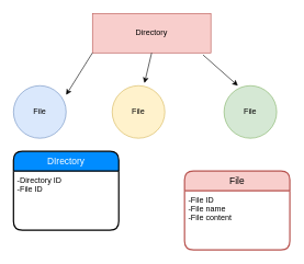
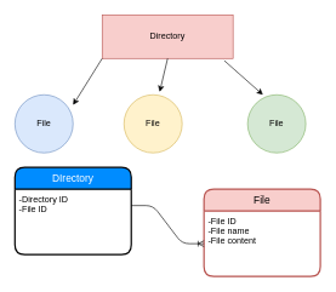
  <mxCell id="0" />
  <mxCell id="1" parent="0" />
  <mxCell id="2" value="Directory" style="rounded=0;whiteSpace=wrap;html=1;fillColor=#f8cecc;strokeColor=#b85450;" vertex="1" parent="1"><mxGeometry x="140" y="20" width="180" height="60" as="geometry" /></mxCell>
  <mxCell id="3" value="File" style="ellipse;whiteSpace=wrap;html=1;aspect=fixed;fillColor=#dae8fc;strokeColor=#6c8ebf;" vertex="1" parent="1"><mxGeometry x="20" y="130" width="80" height="80" as="geometry" /></mxCell>
  <mxCell id="4" value="File" style="ellipse;whiteSpace=wrap;html=1;aspect=fixed;fillColor=#fff2cc;strokeColor=#d6b656;" vertex="1" parent="1"><mxGeometry x="170" y="130" width="80" height="80" as="geometry" /></mxCell>
  <mxCell id="5" value="File" style="ellipse;whiteSpace=wrap;html=1;aspect=fixed;fillColor=#d5e8d4;strokeColor=#82b366;" vertex="1" parent="1"><mxGeometry x="340" y="130" width="80" height="80" as="geometry" /></mxCell>
  <mxCell id="6" value="" style="endArrow=classic;html=1;" edge="1" parent="1"><mxGeometry width="50" height="50" relative="1" as="geometry"><mxPoint x="140" y="80" as="sourcePoint" /><mxPoint x="100" y="144" as="targetPoint" /></mxGeometry></mxCell>
  <mxCell id="7" value="" style="endArrow=classic;html=1;exitX=0.5;exitY=1;exitDx=0;exitDy=0;entryX=0.613;entryY=-0.05;entryDx=0;entryDy=0;entryPerimeter=0;" edge="1" parent="1" source="2" target="4"><mxGeometry width="50" height="50" relative="1" as="geometry"><mxPoint x="150" y="90" as="sourcePoint" /><mxPoint x="110" y="154" as="targetPoint" /></mxGeometry></mxCell>
  <mxCell id="8" value="" style="endArrow=classic;html=1;exitX=0.933;exitY=1.05;exitDx=0;exitDy=0;exitPerimeter=0;entryX=0.263;entryY=0;entryDx=0;entryDy=0;entryPerimeter=0;" edge="1" parent="1" source="2" target="5"><mxGeometry width="50" height="50" relative="1" as="geometry"><mxPoint x="160" y="100" as="sourcePoint" /><mxPoint x="120" y="164" as="targetPoint" /></mxGeometry></mxCell>
  <mxCell id="9" value="DIrectory" style="swimlane;childLayout=stackLayout;horizontal=1;startSize=30;horizontalStack=0;fillColor=#008cff;fontColor=#FFFFFF;rounded=1;fontSize=14;fontStyle=0;strokeWidth=2;resizeParent=0;resizeLast=1;shadow=0;dashed=0;align=center;" vertex="1" parent="1"><mxGeometry x="20" y="230" width="160" height="120" as="geometry" /></mxCell>
  <mxCell id="10" value="-Directory ID&#10;-File ID&#10;" style="align=left;strokeColor=none;fillColor=none;spacingLeft=4;fontSize=12;verticalAlign=top;resizable=0;rotatable=0;part=1;" vertex="1" parent="9"><mxGeometry y="30" width="160" height="90" as="geometry" /></mxCell>
  <mxCell id="11" value="File" style="swimlane;childLayout=stackLayout;horizontal=1;startSize=30;horizontalStack=0;fillColor=#f8cecc;rounded=1;fontSize=14;fontStyle=0;strokeWidth=2;resizeParent=0;resizeLast=1;shadow=0;dashed=0;align=center;strokeColor=#b85450;" vertex="1" parent="1"><mxGeometry x="280" y="260" width="160" height="120" as="geometry" /></mxCell>
  <mxCell id="12" value="-File ID&#10;-File name&#10;-File content" style="align=left;strokeColor=none;fillColor=none;spacingLeft=4;fontSize=12;verticalAlign=top;resizable=0;rotatable=0;part=1;" vertex="1" parent="11"><mxGeometry y="30" width="160" height="90" as="geometry" /></mxCell>
+ <mxCell id="13" value="" style="edgeStyle=entityRelationEdgeStyle;fontSize=12;html=1;endArrow=ERoneToMany;exitX=1;exitY=0.25;exitDx=0;exitDy=0;entryX=0;entryY=0.5;entryDx=0;entryDy=0;" edge="1" parent="1" source="10" target="12"><mxGeometry width="100" height="100" relative="1" as="geometry"><mxPoint x="20" y="500" as="sourcePoint" /><mxPoint x="120" y="400" as="targetPoint" /></mxGeometry></mxCell>
